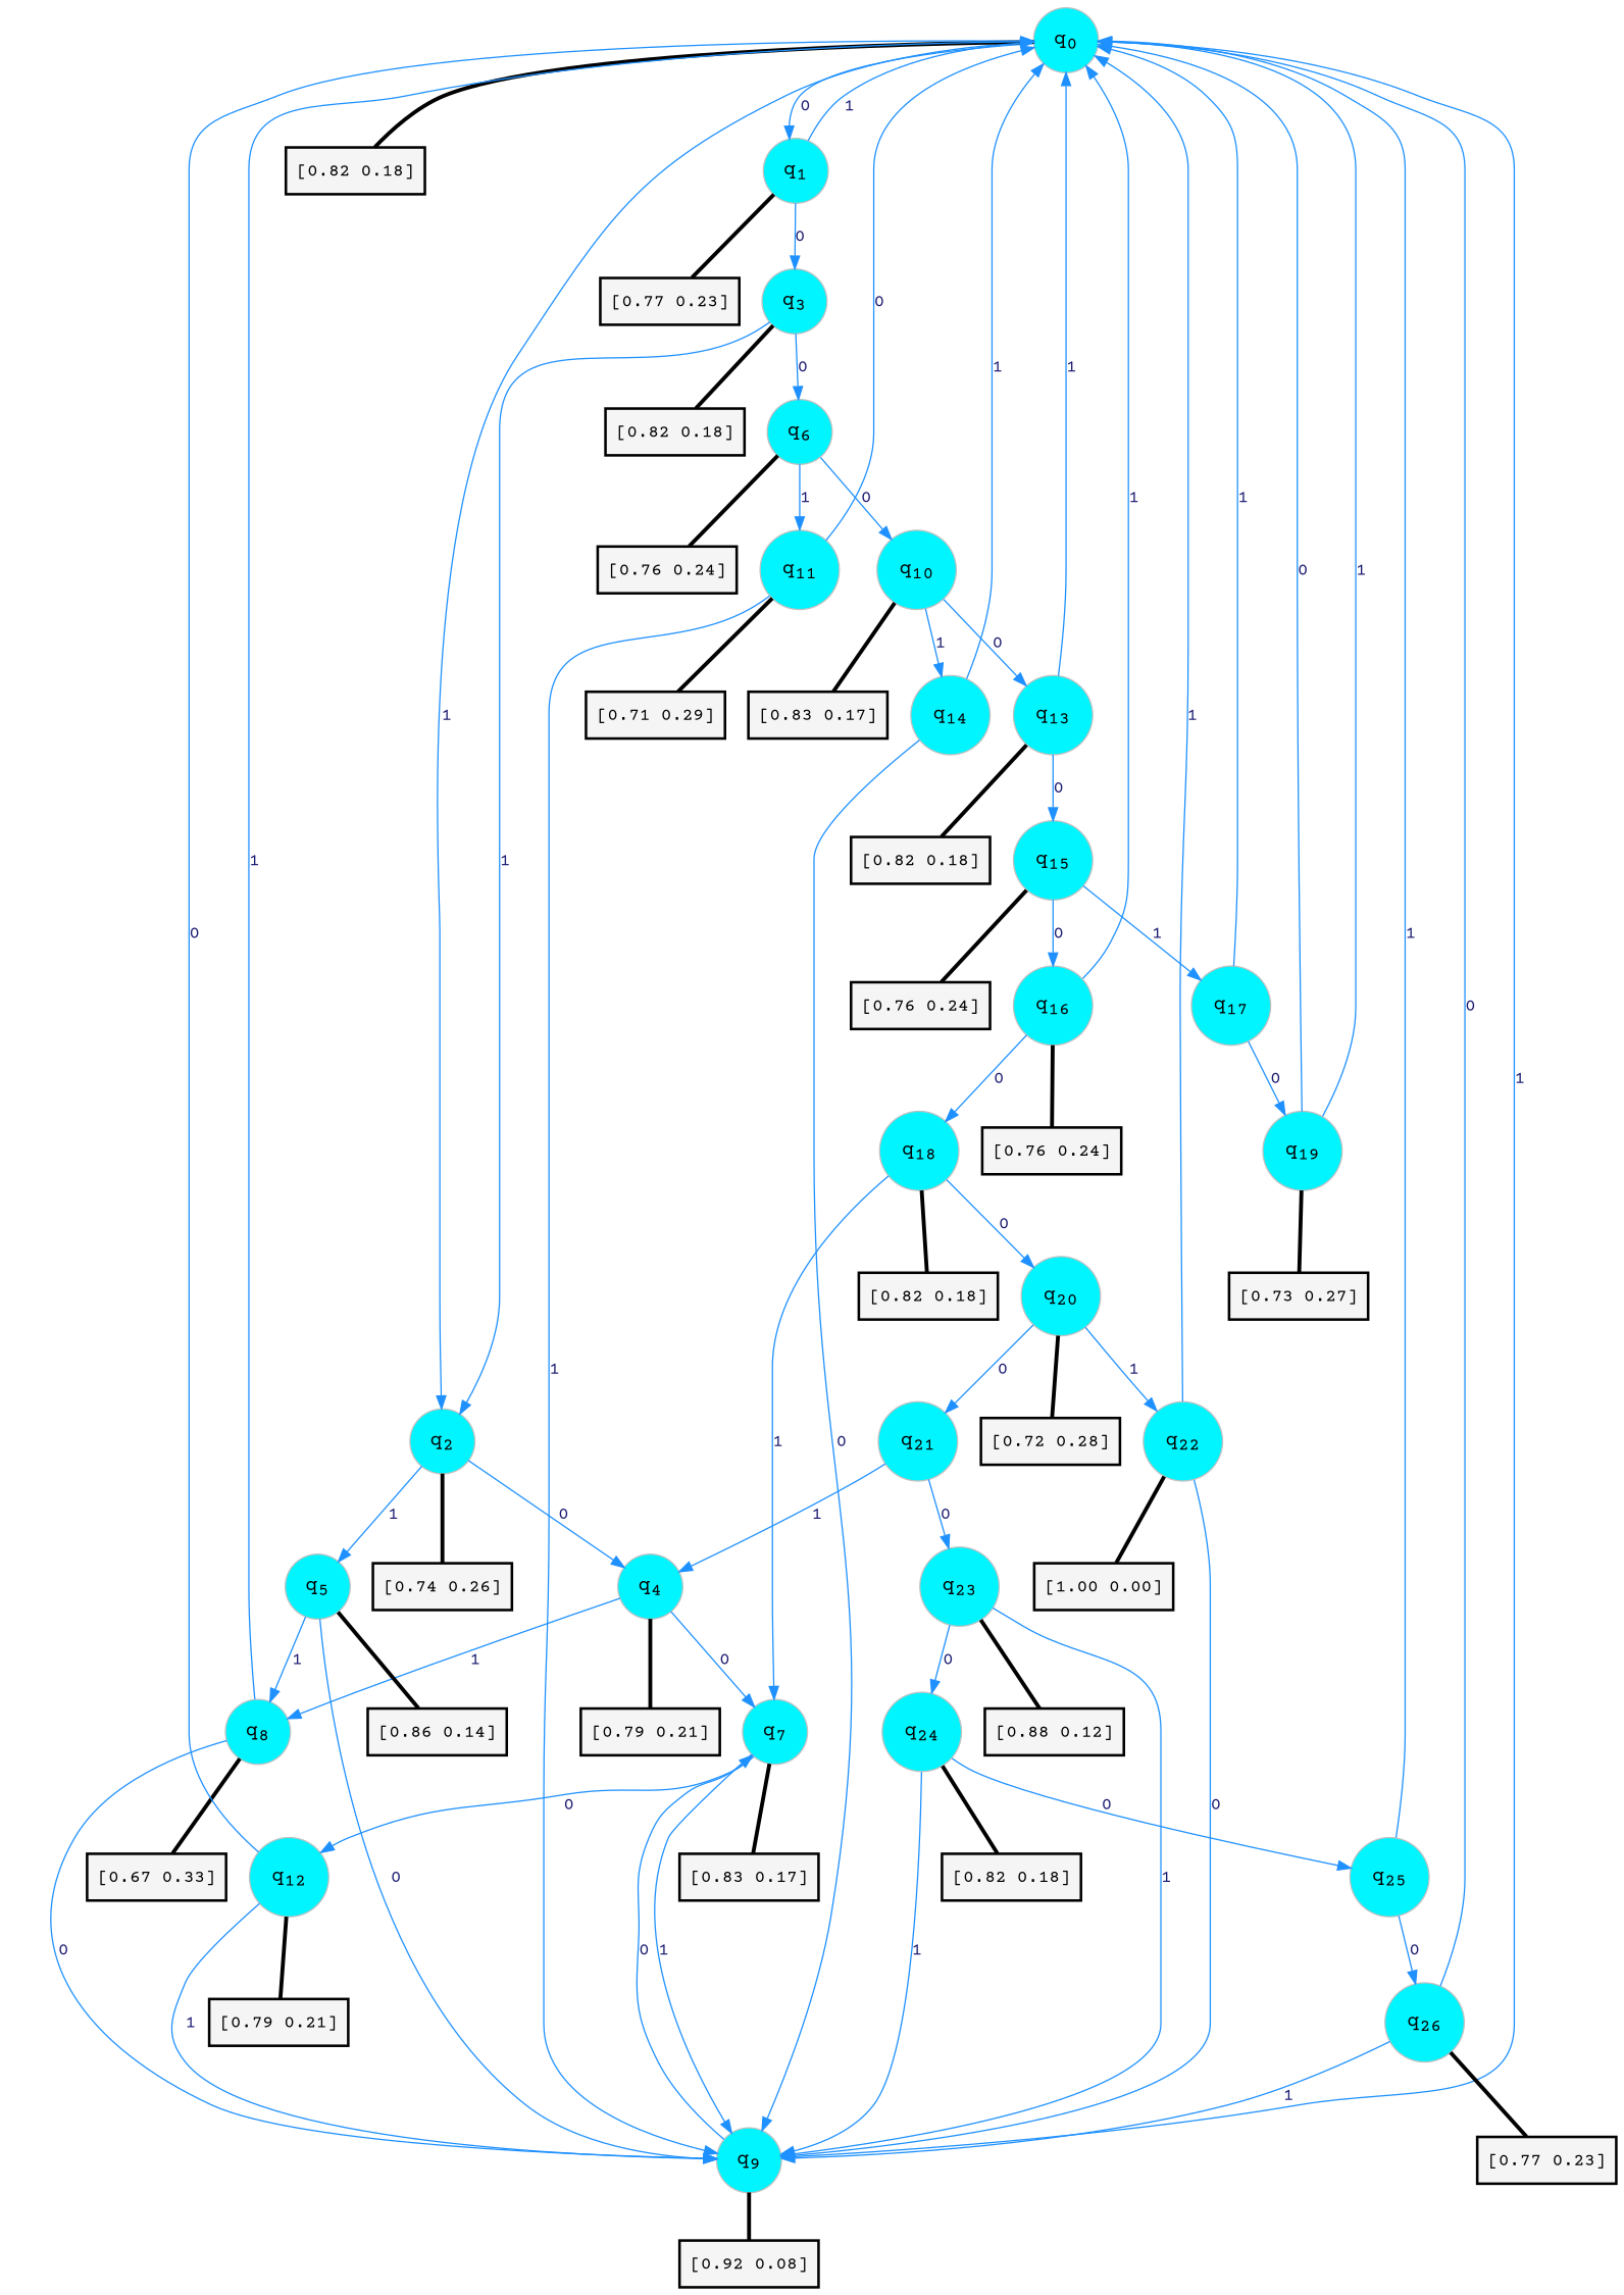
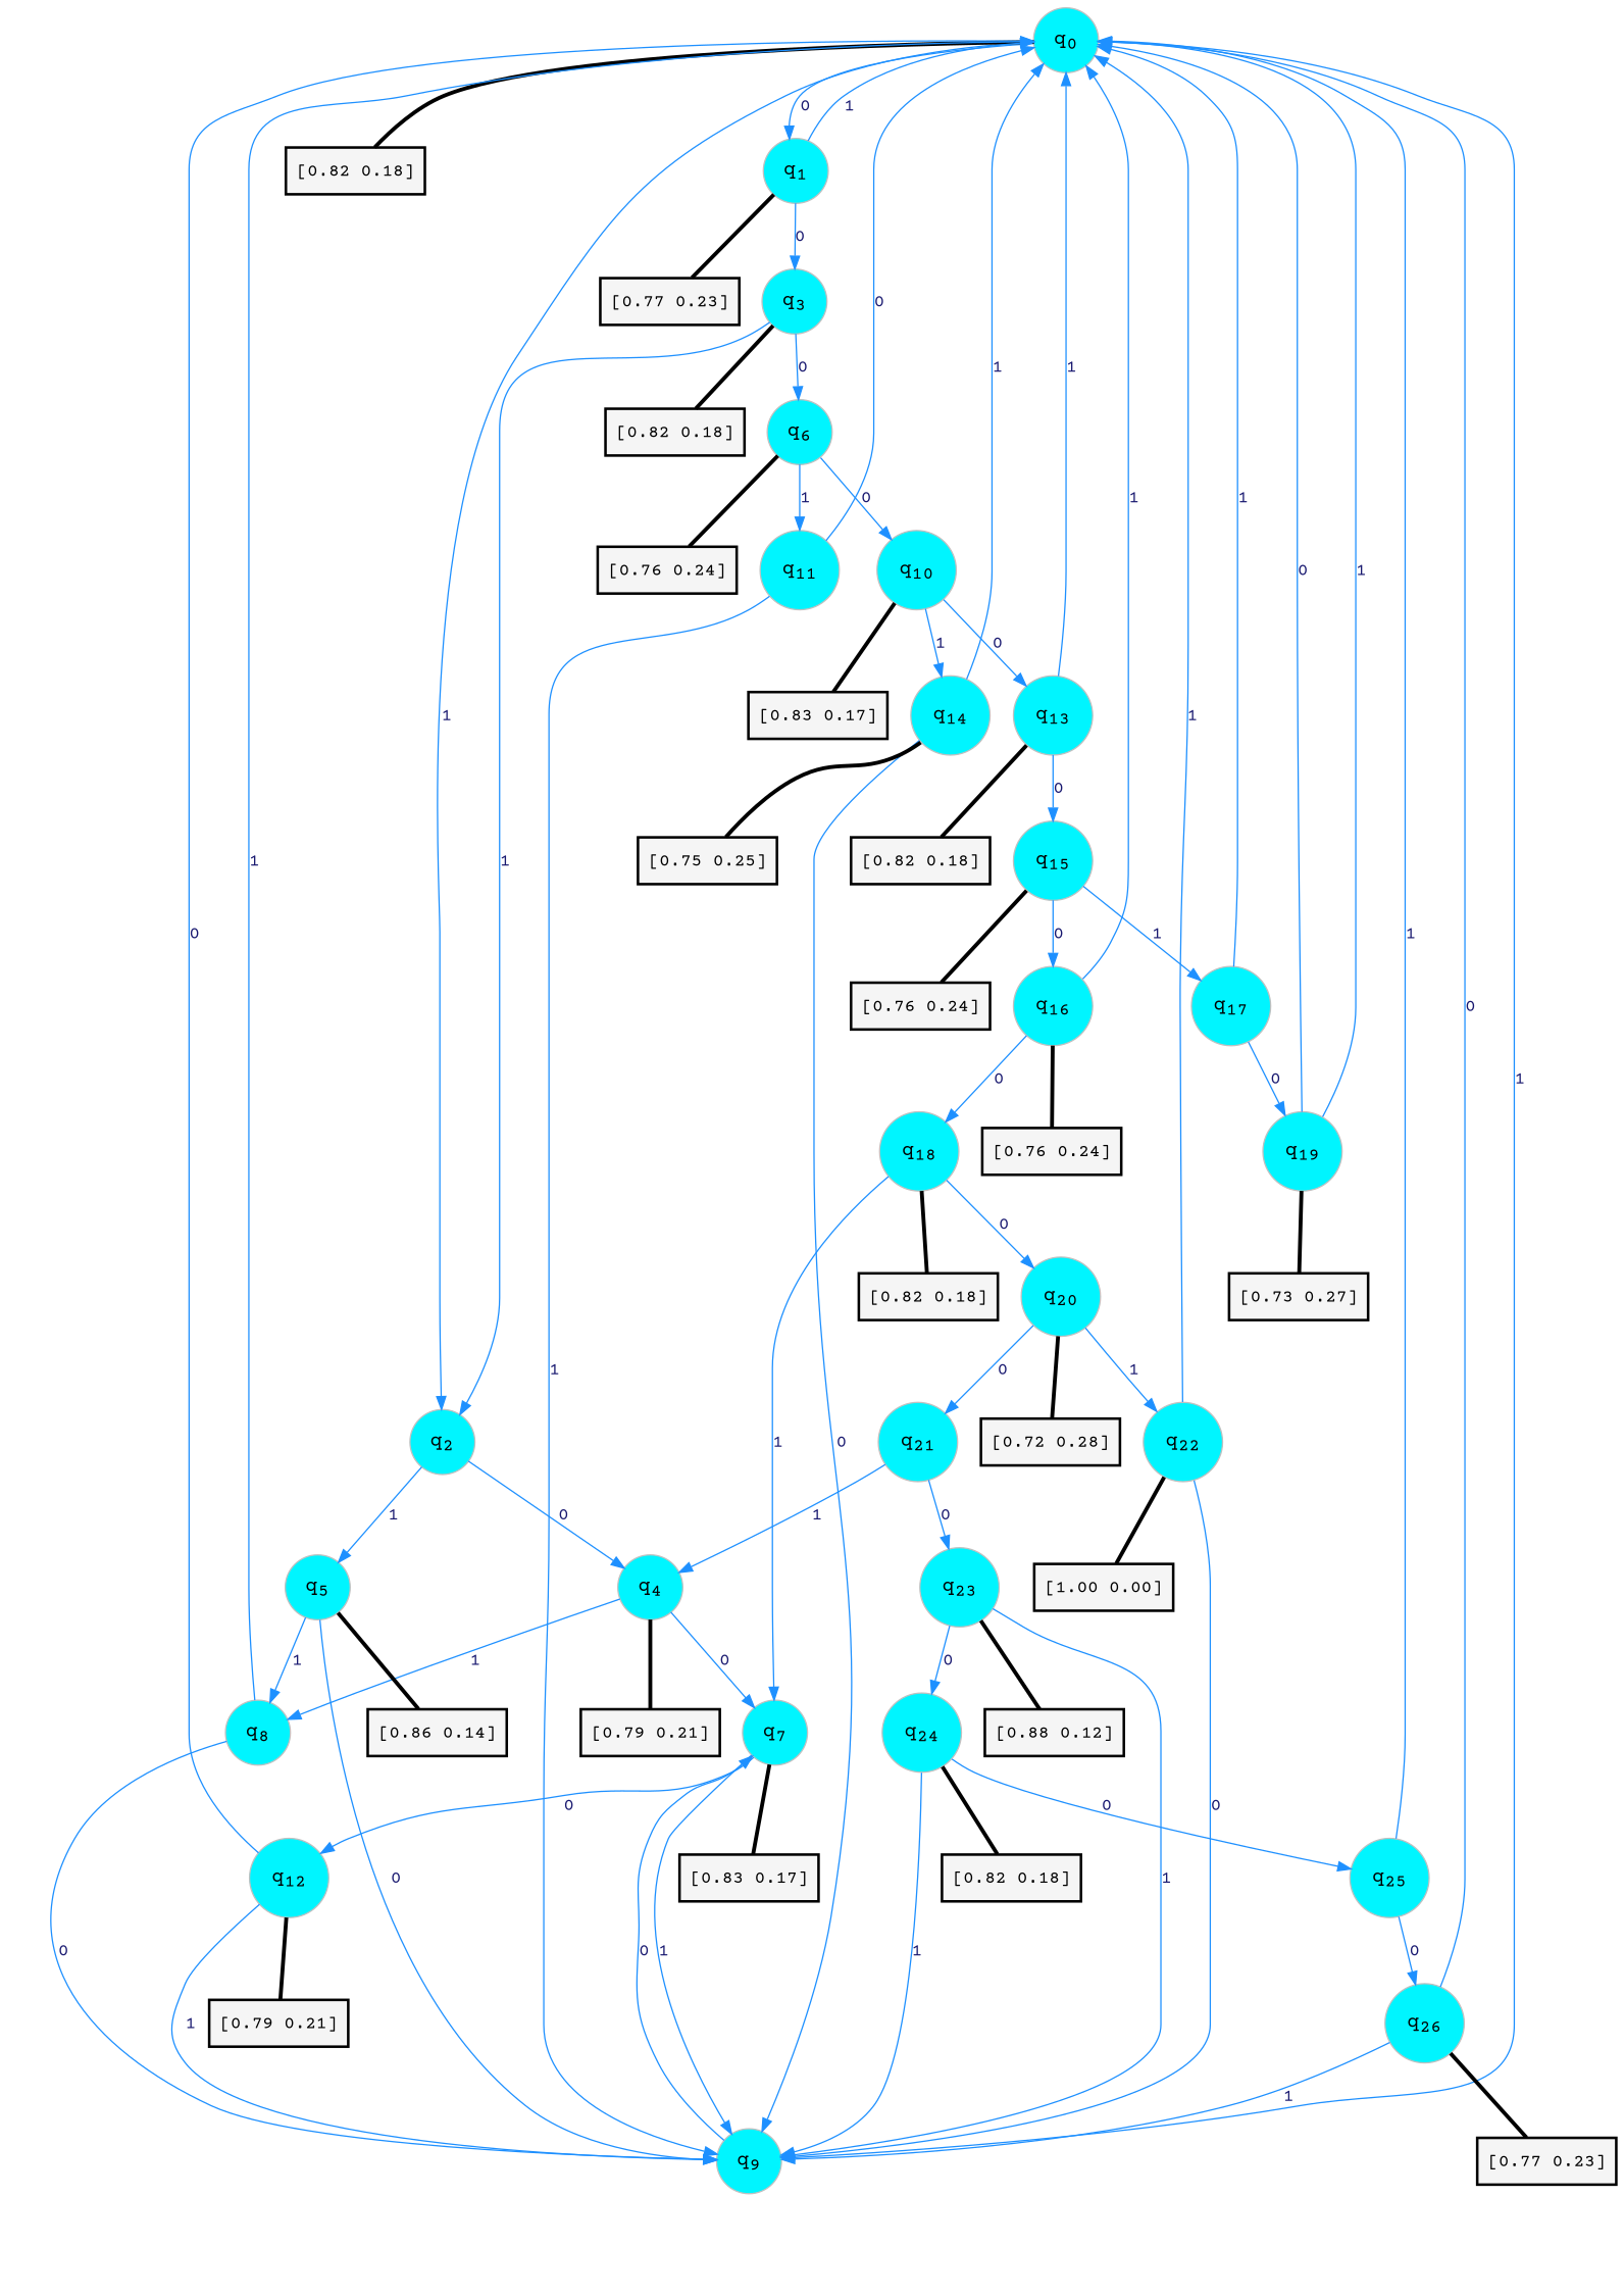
  digraph {
    fontname="Courier Prime"
    rankdir=TD
    node [color=gray fillcolor=turquoise1 fontcolor=black fontname="Courier Prime" fontsize=16 fontweight=bold shape=circle style=filled]
    edge [arrowsize=1 color=dodgerblue1 fontcolor=midnightblue fontname="Courier Prime" fontweight=bold penwidth=1 style=solid weight=20]
    n1 [label=<q<SUB>0</SUB>>]
    n2 [label=<q<SUB>1</SUB>>]
    n3 [label=<q<SUB>2</SUB>>]
    n4 [color=black fillcolor=whitesmoke fontsize=14 label="[0.82 0.18]" penwidth=2 shape=box]
    n5 [label=<q<SUB>3</SUB>>]
    n6 [color=black fillcolor=whitesmoke fontsize=14 label="[0.77 0.23]" penwidth=2 shape=box]
    n7 [label=<q<SUB>4</SUB>>]
    n8 [label=<q<SUB>5</SUB>>]
-   n9 [color=black fillcolor=whitesmoke fontsize=14 label="[0.74 0.26]" penwidth=2 shape=box]
    n10 [label=<q<SUB>6</SUB>>]
    n11 [color=black fillcolor=whitesmoke fontsize=14 label="[0.82 0.18]" penwidth=2 shape=box]
    n12 [label=<q<SUB>7</SUB>>]
    n13 [label=<q<SUB>8</SUB>>]
    n14 [color=black fillcolor=whitesmoke fontsize=14 label="[0.79 0.21]" penwidth=2 shape=box]
    n15 [label=<q<SUB>9</SUB>>]
    n16 [color=black fillcolor=whitesmoke fontsize=14 label="[0.86 0.14]" penwidth=2 shape=box]
    n17 [label=<q<SUB>10</SUB>>]
    n18 [label=<q<SUB>11</SUB>>]
    n19 [color=black fillcolor=whitesmoke fontsize=14 label="[0.76 0.24]" penwidth=2 shape=box]
    n20 [label=<q<SUB>12</SUB>>]
    n21 [color=black fillcolor=whitesmoke fontsize=14 label="[0.83 0.17]" penwidth=2 shape=box]
-   n22 [color=black fillcolor=whitesmoke fontsize=14 label="[0.67 0.33]" penwidth=2 shape=box]
-   n23 [color=black fillcolor=whitesmoke fontsize=14 label="[0.92 0.08]" penwidth=2 shape=box]
    n24 [label=<q<SUB>13</SUB>>]
    n25 [label=<q<SUB>14</SUB>>]
    n26 [color=black fillcolor=whitesmoke fontsize=14 label="[0.83 0.17]" penwidth=2 shape=box]
-   n27 [color=black fillcolor=whitesmoke fontsize=14 label="[0.71 0.29]" penwidth=2 shape=box]
    n28 [color=black fillcolor=whitesmoke fontsize=14 label="[0.79 0.21]" penwidth=2 shape=box]
    n29 [label=<q<SUB>15</SUB>>]
    n30 [color=black fillcolor=whitesmoke fontsize=14 label="[0.82 0.18]" penwidth=2 shape=box]
+   n31 [color=black fillcolor=whitesmoke fontsize=14 label="[0.75 0.25]" penwidth=2 shape=box]
    n32 [label=<q<SUB>16</SUB>>]
    n33 [label=<q<SUB>17</SUB>>]
    n34 [color=black fillcolor=whitesmoke fontsize=14 label="[0.76 0.24]" penwidth=2 shape=box]
    n35 [label=<q<SUB>18</SUB>>]
    n36 [color=black fillcolor=whitesmoke fontsize=14 label="[0.76 0.24]" penwidth=2 shape=box]
    n37 [label=<q<SUB>19</SUB>>]
    n38 [label=<q<SUB>20</SUB>>]
    n39 [color=black fillcolor=whitesmoke fontsize=14 label="[0.82 0.18]" penwidth=2 shape=box]
    n40 [color=black fillcolor=whitesmoke fontsize=14 label="[0.73 0.27]" penwidth=2 shape=box]
    n41 [label=<q<SUB>21</SUB>>]
    n42 [label=<q<SUB>22</SUB>>]
    n43 [color=black fillcolor=whitesmoke fontsize=14 label="[0.72 0.28]" penwidth=2 shape=box]
    n44 [label=<q<SUB>23</SUB>>]
    n45 [color=black fillcolor=whitesmoke fontsize=14 label="[1.00 0.00]" penwidth=2 shape=box]
    n46 [label=<q<SUB>24</SUB>>]
    n47 [color=black fillcolor=whitesmoke fontsize=14 label="[0.88 0.12]" penwidth=2 shape=box]
    n48 [label=<q<SUB>25</SUB>>]
    n49 [color=black fillcolor=whitesmoke fontsize=14 label="[0.82 0.18]" penwidth=2 shape=box]
    n50 [label=<q<SUB>26</SUB>>]
    n51 [color=black fillcolor=whitesmoke fontsize=14 label="[0.77 0.23]" penwidth=2 shape=box]
    n1 -> n2 [label=0]
    n1 -> n3 [label=1]
    n1 -> n4 [arrowhead=none color=black penwidth=3]
    n2 -> n1 [label=1]
    n2 -> n5 [label=0]
    n2 -> n6 [arrowhead=none color=black penwidth=3]
    n3 -> n7 [label=0]
    n3 -> n8 [label=1]
-   n3 -> n9 [arrowhead=none color=black penwidth=3]
    n5 -> n3 [label=1]
    n5 -> n10 [label=0]
    n5 -> n11 [arrowhead=none color=black penwidth=3]
    n7 -> n12 [label=0]
    n7 -> n13 [label=1]
    n7 -> n14 [arrowhead=none color=black penwidth=3]
    n8 -> n13 [label=1]
    n8 -> n15 [label=0]
    n8 -> n16 [arrowhead=none color=black penwidth=3]
    n10 -> n17 [label=0]
    n10 -> n18 [label=1]
    n10 -> n19 [arrowhead=none color=black penwidth=3]
    n12 -> n15 [label=1]
    n12 -> n20 [label=0]
    n12 -> n21 [arrowhead=none color=black penwidth=3]
    n13 -> n1 [label=1]
    n13 -> n15 [label=0]
-   n13 -> n22 [arrowhead=none color=black penwidth=3]
    n15 -> n1 [label=1]
    n15 -> n12 [label=0]
-   n15 -> n23 [arrowhead=none color=black penwidth=3]
    n17 -> n24 [label=0]
    n17 -> n25 [label=1]
    n17 -> n26 [arrowhead=none color=black penwidth=3]
    n18 -> n1 [label=0]
    n18 -> n15 [label=1]
-   n18 -> n27 [arrowhead=none color=black penwidth=3]
    n20 -> n1 [label=0]
    n20 -> n15 [label=1]
    n20 -> n28 [arrowhead=none color=black penwidth=3]
    n24 -> n1 [label=1]
    n24 -> n29 [label=0]
    n24 -> n30 [arrowhead=none color=black penwidth=3]
    n25 -> n1 [label=1]
    n25 -> n15 [label=0]
+   n25 -> n31 [arrowhead=none color=black penwidth=3]
    n29 -> n32 [label=0]
    n29 -> n33 [label=1]
    n29 -> n34 [arrowhead=none color=black penwidth=3]
    n32 -> n1 [label=1]
    n32 -> n35 [label=0]
    n32 -> n36 [arrowhead=none color=black penwidth=3]
    n33 -> n1 [label=1]
    n33 -> n37 [label=0]
    n35 -> n12 [label=1]
    n35 -> n38 [label=0]
    n35 -> n39 [arrowhead=none color=black penwidth=3]
    n37 -> n1 [label=0]
    n37 -> n1 [label=1]
    n37 -> n40 [arrowhead=none color=black penwidth=3]
    n38 -> n41 [label=0]
    n38 -> n42 [label=1]
    n38 -> n43 [arrowhead=none color=black penwidth=3]
    n41 -> n7 [label=1]
    n41 -> n44 [label=0]
    n42 -> n1 [label=1]
    n42 -> n15 [label=0]
    n42 -> n45 [arrowhead=none color=black penwidth=3]
    n44 -> n15 [label=1]
    n44 -> n46 [label=0]
    n44 -> n47 [arrowhead=none color=black penwidth=3]
    n46 -> n15 [label=1]
    n46 -> n48 [label=0]
    n46 -> n49 [arrowhead=none color=black penwidth=3]
    n48 -> n1 [label=1]
    n48 -> n50 [label=0]
    n50 -> n1 [label=0]
    n50 -> n15 [label=1]
    n50 -> n51 [arrowhead=none color=black penwidth=3]
  }
